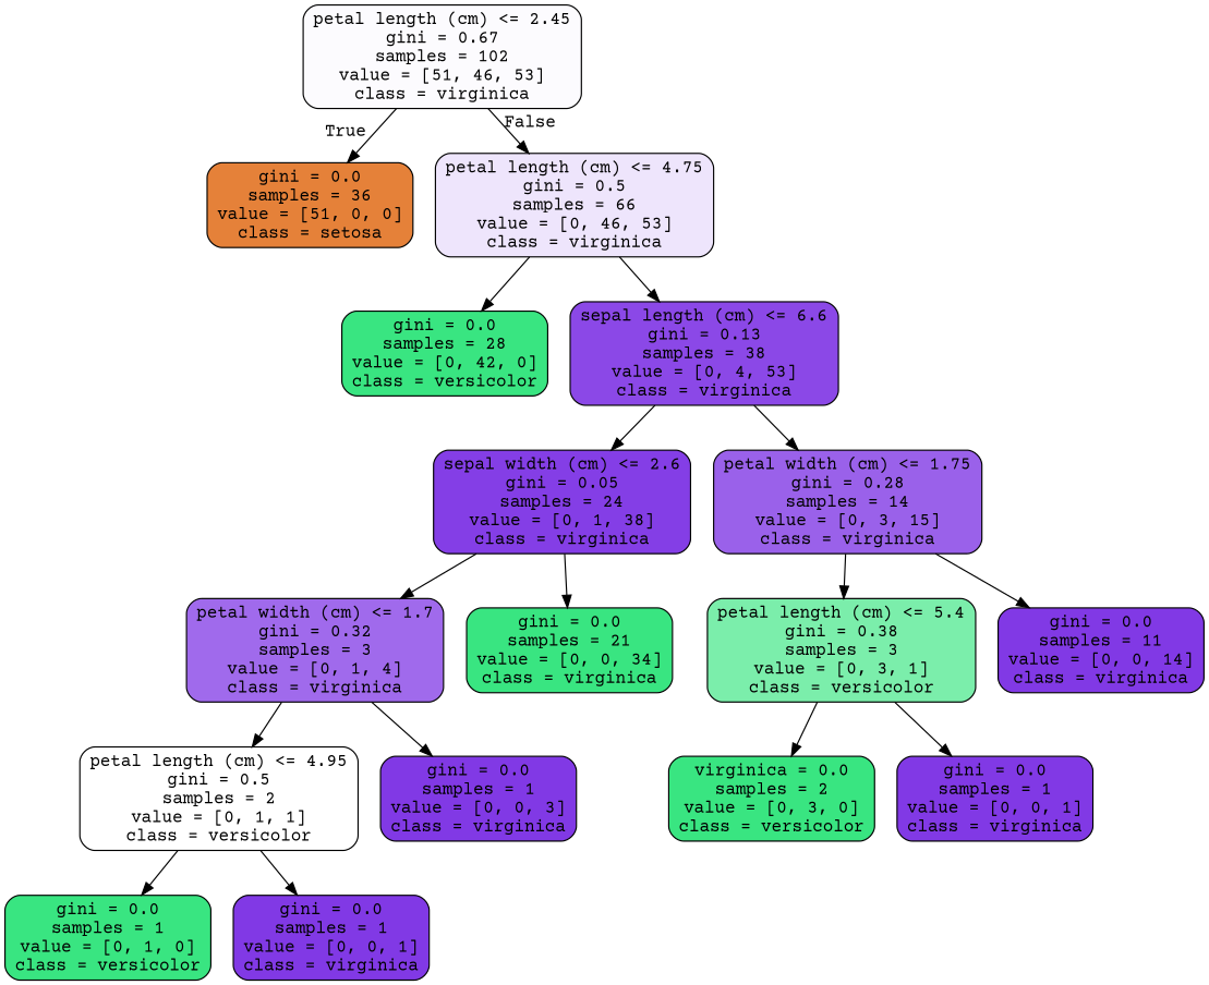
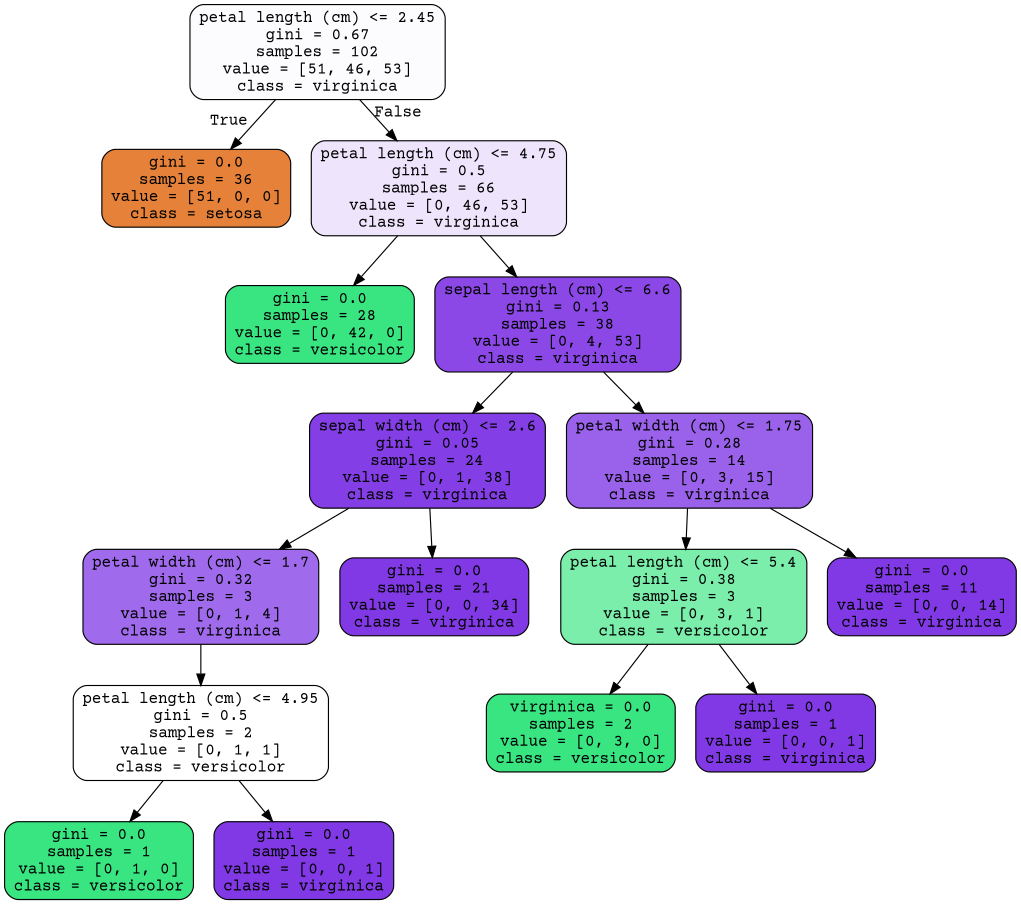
  digraph {
    fontname="Courier Prime"
    node [color=black fillcolor="#8139e5" fontname="Courier Prime" shape=box style="filled, rounded"]
    edge [fontname="Courier Prime"]
    n1 [fillcolor="#fcfbfe" label="petal length (cm) <= 2.45\ngini = 0.67\nsamples = 102\nvalue = [51, 46, 53]\nclass = virginica"]
    n2 [fillcolor="#e58139" label="gini = 0.0\nsamples = 36\nvalue = [51, 0, 0]\nclass = setosa"]
    n3 [fillcolor="#eee5fc" label="petal length (cm) <= 4.75\ngini = 0.5\nsamples = 66\nvalue = [0, 46, 53]\nclass = virginica"]
    n4 [fillcolor="#39e581" label="gini = 0.0\nsamples = 28\nvalue = [0, 42, 0]\nclass = versicolor"]
    n5 [fillcolor="#8b48e7" label="sepal length (cm) <= 6.6\ngini = 0.13\nsamples = 38\nvalue = [0, 4, 53]\nclass = virginica"]
    n6 [fillcolor="#843ee6" label="sepal width (cm) <= 2.6\ngini = 0.05\nsamples = 24\nvalue = [0, 1, 38]\nclass = virginica"]
    n7 [fillcolor="#9a61ea" label="petal width (cm) <= 1.75\ngini = 0.28\nsamples = 14\nvalue = [0, 3, 15]\nclass = virginica"]
    n8 [fillcolor="#a06aec" label="petal width (cm) <= 1.7\ngini = 0.32\nsamples = 3\nvalue = [0, 1, 4]\nclass = virginica"]
-   n9 [fillcolor="#39e581" label="gini = 0.0\nsamples = 21\nvalue = [0, 0, 34]\nclass = virginica"]
+   n9 [label="gini = 0.0\nsamples = 21\nvalue = [0, 0, 34]\nclass = virginica"]
    n10 [fillcolor="#7beeab" label="petal length (cm) <= 5.4\ngini = 0.38\nsamples = 3\nvalue = [0, 3, 1]\nclass = versicolor"]
    n11 [label="gini = 0.0\nsamples = 11\nvalue = [0, 0, 14]\nclass = virginica"]
    n12 [fillcolor="#ffffff" label="petal length (cm) <= 4.95\ngini = 0.5\nsamples = 2\nvalue = [0, 1, 1]\nclass = versicolor"]
-   n13 [label="gini = 0.0\nsamples = 1\nvalue = [0, 0, 3]\nclass = virginica"]
    n14 [fillcolor="#39e581" label="gini = 0.0\nsamples = 1\nvalue = [0, 1, 0]\nclass = versicolor"]
    n15 [label="gini = 0.0\nsamples = 1\nvalue = [0, 0, 1]\nclass = virginica"]
    n16 [fillcolor="#39e581" label="virginica = 0.0\nsamples = 2\nvalue = [0, 3, 0]\nclass = versicolor"]
    n17 [label="gini = 0.0\nsamples = 1\nvalue = [0, 0, 1]\nclass = virginica"]
    n1 -> n2 [headlabel=True labelangle=45 labeldistance=2.5]
    n1 -> n3 [headlabel=False labelangle=-45 labeldistance=2.5]
    n3 -> n4
    n3 -> n5
    n5 -> n6
    n5 -> n7
    n6 -> n8
    n6 -> n9
    n7 -> n10
    n7 -> n11
    n8 -> n12
-   n8 -> n13
    n10 -> n16
    n10 -> n17
    n12 -> n14
    n12 -> n15
  }
